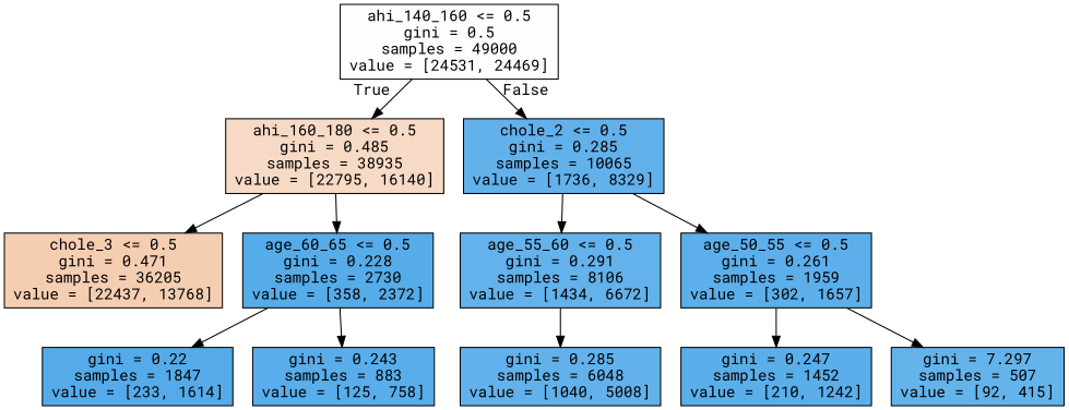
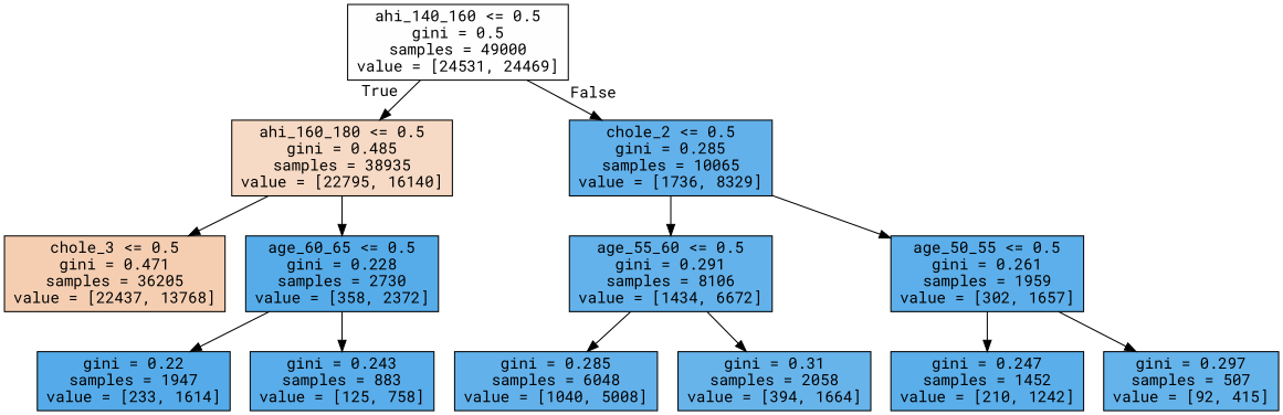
  digraph {
    fontname="Roboto Mono"
    node [color=black fillcolor="#399de5ca" fontname="Roboto Mono" shape=box style=filled]
    edge [fontname="Roboto Mono"]
    n1 [fillcolor="#e5813901" label="ahi_140_160 <= 0.5\ngini = 0.5\nsamples = 49000\nvalue = [24531, 24469]"]
    n2 [fillcolor="#e581394a" label="ahi_160_180 <= 0.5\ngini = 0.485\nsamples = 38935\nvalue = [22795, 16140]"]
    n3 [label="chole_2 <= 0.5\ngini = 0.285\nsamples = 10065\nvalue = [1736, 8329]"]
    n4 [fillcolor="#e5813963" label="chole_3 <= 0.5\ngini = 0.471\nsamples = 36205\nvalue = [22437, 13768]"]
    n5 [fillcolor="#399de5d9" label="age_60_65 <= 0.5\ngini = 0.228\nsamples = 2730\nvalue = [358, 2372]"]
    n6 [fillcolor="#399de5c8" label="age_55_60 <= 0.5\ngini = 0.291\nsamples = 8106\nvalue = [1434, 6672]"]
    n7 [fillcolor="#399de5d1" label="age_50_55 <= 0.5\ngini = 0.261\nsamples = 1959\nvalue = [302, 1657]"]
-   n8 [fillcolor="#399de5da" label="gini = 0.22\nsamples = 1847\nvalue = [233, 1614]"]
+   n8 [fillcolor="#399de5da" label="gini = 0.22\nsamples = 1947\nvalue = [233, 1614]"]
    n9 [fillcolor="#399de5d5" label="gini = 0.243\nsamples = 883\nvalue = [125, 758]"]
    n10 [label="gini = 0.285\nsamples = 6048\nvalue = [1040, 5008]"]
+   n11 [fillcolor="#399de5c3" label="gini = 0.31\nsamples = 2058\nvalue = [394, 1664]"]
    n12 [fillcolor="#399de5d4" label="gini = 0.247\nsamples = 1452\nvalue = [210, 1242]"]
-   n13 [fillcolor="#399de5c6" label="gini = 7.297\nsamples = 507\nvalue = [92, 415]"]
+   n13 [fillcolor="#399de5c6" label="gini = 0.297\nsamples = 507\nvalue = [92, 415]"]
    n1 -> n2 [headlabel=True labelangle=45 labeldistance=2.5]
    n1 -> n3 [headlabel=False labelangle=-45 labeldistance=2.5]
    n2 -> n4
    n2 -> n5
    n3 -> n6
    n3 -> n7
    n5 -> n8
    n5 -> n9
    n6 -> n10
+   n6 -> n11
    n7 -> n12
    n7 -> n13
  }
